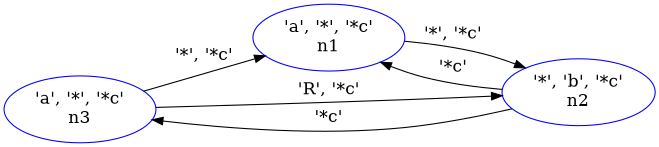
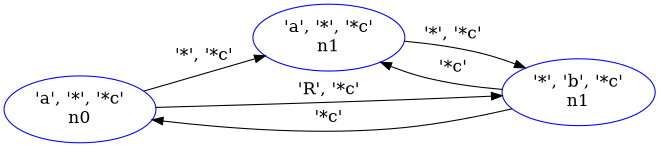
  digraph {
    ordering=out
    rankdir=LR
    node [color=blue fontsize=16]
    edge [fontsize=16 weight=1]
-   n1 [label="'a', '*', '*c'\nn3"]
+   n1 [label="'a', '*', '*c'\nn0"]
    n2 [label="'a', '*', '*c'\nn1"]
-   n3 [label="'*', 'b', '*c'\nn2"]
+   n3 [label="'*', 'b', '*c'\nn1"]
    n1 -> n2 [label="'*', '*c'"]
    n1 -> n3 [label="'R', '*c'"]
    n2 -> n3 [label="'*', '*c'"]
    n3 -> n1 [label="'*c'"]
    n3 -> n2 [label="'*c'"]
  }
